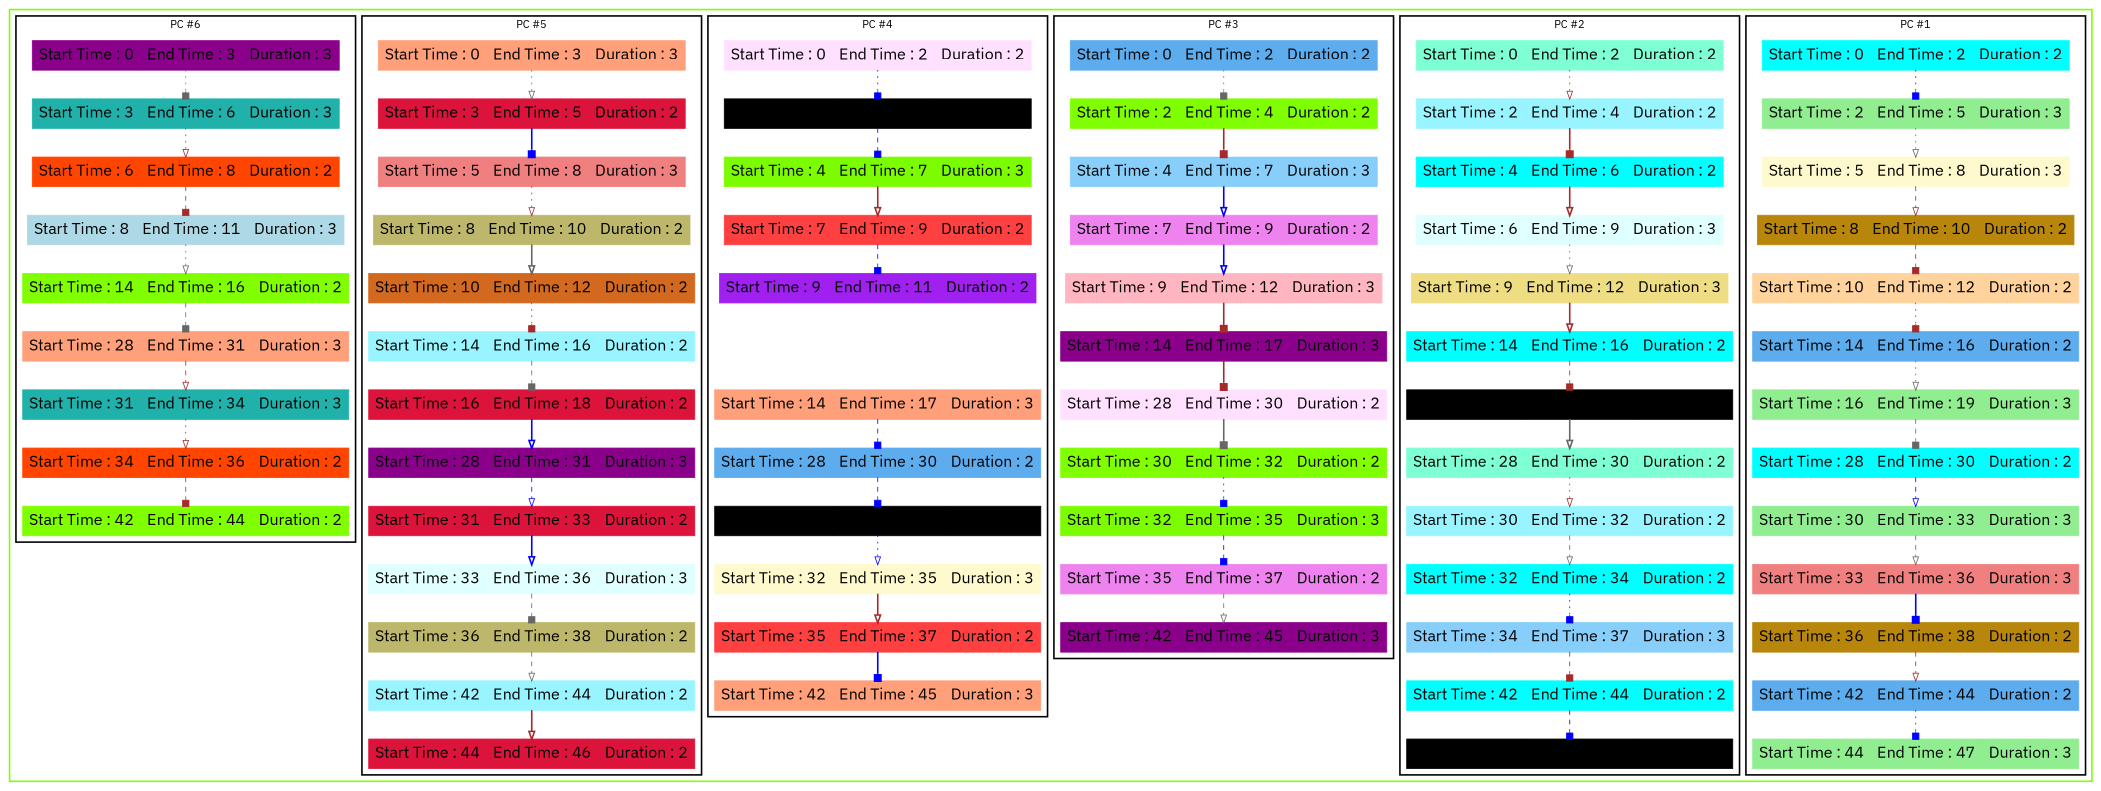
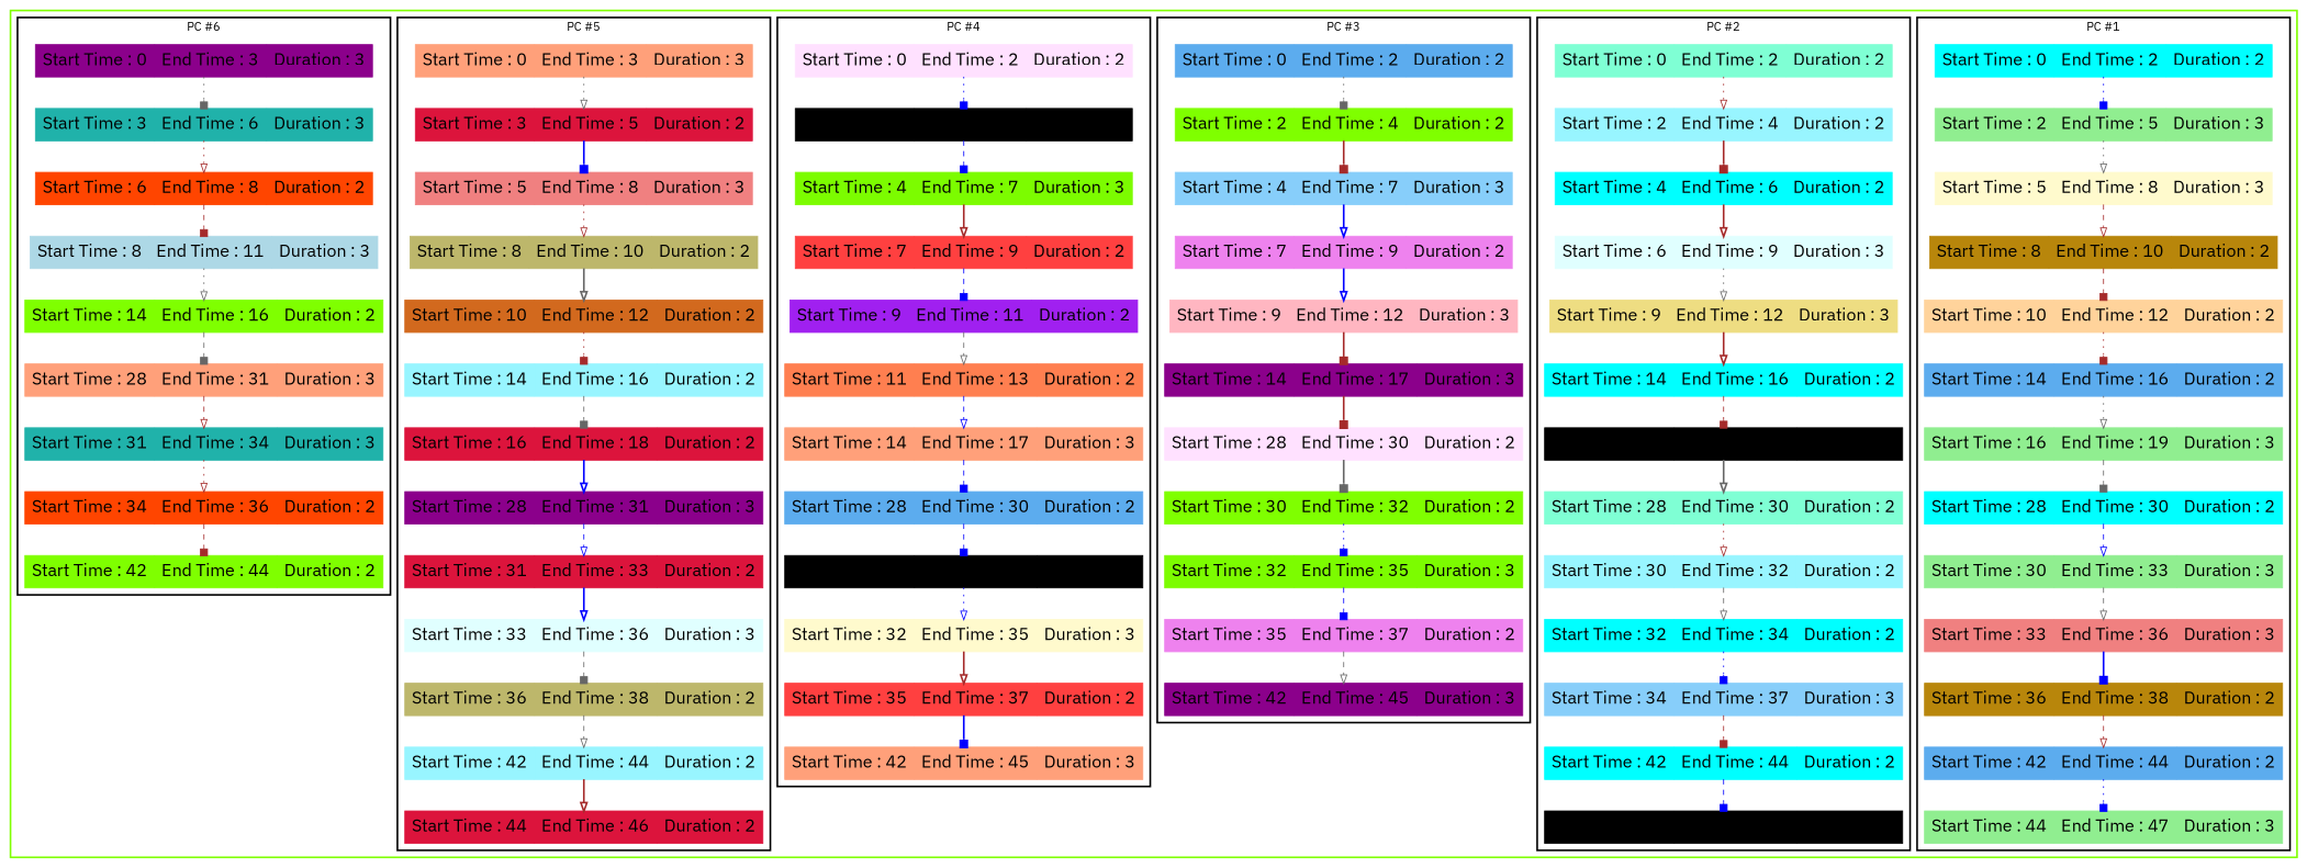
  digraph {
    fontname="IBM Plex Sans"
    rankdir=TB
    node [color=aqua fontname="IBM Plex Sans" fontsize=20 shape=record style=filled]
    edge [fontname="IBM Plex Sans" color=brown style=dashed arrowhead=onormal]
    n1 [label="Start Time : 0 | End Time : 2 | Duration : 2"]
    n2 [color=lightgreen label="Start Time : 2 | End Time : 5 | Duration : 3"]
    n3 [color=lemonchiffon label="Start Time : 5 | End Time : 8 | Duration : 3"]
    n4 [color=darkgoldenrod label="Start Time : 8 | End Time : 10 | Duration : 2"]
    n5 [color=burlywood1 label="Start Time : 10 | End Time : 12 | Duration : 2"]
    n6 [color=steelblue2 label="Start Time : 14 | End Time : 16 | Duration : 2"]
    n7 [color=lightgreen label="Start Time : 16 | End Time : 19 | Duration : 3"]
    n8 [label="Start Time : 28 | End Time : 30 | Duration : 2"]
    n9 [color=lightgreen label="Start Time : 30 | End Time : 33 | Duration : 3"]
    n10 [color=lightcoral label="Start Time : 33 | End Time : 36 | Duration : 3"]
    n11 [color=darkgoldenrod label="Start Time : 36 | End Time : 38 | Duration : 2"]
    n12 [color=steelblue2 label="Start Time : 42 | End Time : 44 | Duration : 2"]
    n13 [color=lightgreen label="Start Time : 44 | End Time : 47 | Duration : 3"]
    n14 [color=aquamarine label="Start Time : 0 | End Time : 2 | Duration : 2"]
    n15 [color=cadetblue1 label="Start Time : 2 | End Time : 4 | Duration : 2"]
    n16 [color=cyan label="Start Time : 4 | End Time : 6 | Duration : 2"]
    n17 [color=lightcyan label="Start Time : 6 | End Time : 9 | Duration : 3"]
    n18 [color=lightgoldenrod label="Start Time : 9 | End Time : 12 | Duration : 3"]
    n19 [label="Start Time : 14 | End Time : 16 | Duration : 2"]
    n20 [color=cornflower label="Start Time : 16 | End Time : 18 | Duration : 2"]
    n21 [color=aquamarine label="Start Time : 28 | End Time : 30 | Duration : 2"]
    n22 [color=cadetblue1 label="Start Time : 30 | End Time : 32 | Duration : 2"]
    n23 [color=cyan label="Start Time : 32 | End Time : 34 | Duration : 2"]
    n24 [color=lightskyblue label="Start Time : 34 | End Time : 37 | Duration : 3"]
    n25 [label="Start Time : 42 | End Time : 44 | Duration : 2"]
    n26 [color=cornflower label="Start Time : 44 | End Time : 46 | Duration : 2"]
    n27 [color=steelblue2 label="Start Time : 0 | End Time : 2 | Duration : 2"]
    n28 [color=chartreuse label="Start Time : 2 | End Time : 4 | Duration : 2"]
    n29 [color=lightskyblue label="Start Time : 4 | End Time : 7 | Duration : 3"]
    n30 [color=violet label="Start Time : 7 | End Time : 9 | Duration : 2"]
    n31 [color=lightpink label="Start Time : 9 | End Time : 12 | Duration : 3"]
    n32 [color=darkmagenta label="Start Time : 14 | End Time : 17 | Duration : 3"]
    n33 [color=thistle1 label="Start Time : 28 | End Time : 30 | Duration : 2"]
    n34 [color=chartreuse label="Start Time : 30 | End Time : 32 | Duration : 2"]
    n35 [color=lawngreen label="Start Time : 32 | End Time : 35 | Duration : 3"]
    n36 [color=violet label="Start Time : 35 | End Time : 37 | Duration : 2"]
    n37 [color=darkmagenta label="Start Time : 42 | End Time : 45 | Duration : 3"]
    n38 [color=thistle1 label="Start Time : 0 | End Time : 2 | Duration : 2"]
    n39 [color=cornflower label="Start Time : 2 | End Time : 4 | Duration : 2"]
    n40 [color=lawngreen label="Start Time : 4 | End Time : 7 | Duration : 3"]
    n41 [color=brown1 label="Start Time : 7 | End Time : 9 | Duration : 2"]
    n42 [color=x11purple label="Start Time : 9 | End Time : 11 | Duration : 2"]
+   n43 [color=coral label="Start Time : 11 | End Time : 13 | Duration : 2"]
    n44 [color=lightsalmon label="Start Time : 14 | End Time : 17 | Duration : 3"]
    n45 [color=steelblue2 label="Start Time : 28 | End Time : 30 | Duration : 2"]
    n46 [color=cornflower label="Start Time : 30 | End Time : 32 | Duration : 2"]
    n47 [color=lemonchiffon label="Start Time : 32 | End Time : 35 | Duration : 3"]
    n48 [color=brown1 label="Start Time : 35 | End Time : 37 | Duration : 2"]
    n49 [color=lightsalmon label="Start Time : 42 | End Time : 45 | Duration : 3"]
    n50 [color=lightsalmon label="Start Time : 0 | End Time : 3 | Duration : 3"]
    n51 [color=crimson label="Start Time : 3 | End Time : 5 | Duration : 2"]
    n52 [color=lightcoral label="Start Time : 5 | End Time : 8 | Duration : 3"]
    n53 [color=darkkhaki label="Start Time : 8 | End Time : 10 | Duration : 2"]
    n54 [color=chocolate label="Start Time : 10 | End Time : 12 | Duration : 2"]
    n55 [color=cadetblue1 label="Start Time : 14 | End Time : 16 | Duration : 2"]
    n56 [color=crimson label="Start Time : 16 | End Time : 18 | Duration : 2"]
    n57 [color=darkmagenta label="Start Time : 28 | End Time : 31 | Duration : 3"]
    n58 [color=crimson label="Start Time : 31 | End Time : 33 | Duration : 2"]
    n59 [color=lightcyan label="Start Time : 33 | End Time : 36 | Duration : 3"]
    n60 [color=darkkhaki label="Start Time : 36 | End Time : 38 | Duration : 2"]
    n61 [color=cadetblue1 label="Start Time : 42 | End Time : 44 | Duration : 2"]
    n62 [color=crimson label="Start Time : 44 | End Time : 46 | Duration : 2"]
    n63 [color=darkmagenta label="Start Time : 0 | End Time : 3 | Duration : 3"]
    n64 [color=lightseagreen label="Start Time : 3 | End Time : 6 | Duration : 3"]
    n65 [color=orangered1 label="Start Time : 6 | End Time : 8 | Duration : 2"]
    n66 [color=lightblue label="Start Time : 8 | End Time : 11 | Duration : 3"]
    n67 [color=chartreuse label="Start Time : 14 | End Time : 16 | Duration : 2"]
    n68 [color=lightsalmon label="Start Time : 28 | End Time : 31 | Duration : 3"]
    n69 [color=lightseagreen label="Start Time : 31 | End Time : 34 | Duration : 3"]
    n70 [color=orangered1 label="Start Time : 34 | End Time : 36 | Duration : 2"]
    n71 [color=chartreuse label="Start Time : 42 | End Time : 44 | Duration : 2"]
    subgraph cluster_1 {
      color=chartreuse
      style=bold
      subgraph cluster_2 {
        color=black
        label="PC #1"
        style=bold
        n1
        n2
        n3
        n4
        n5
        n6
        n7
        n8
        n9
        n10
        n11
        n12
        n13
      }
      subgraph cluster_3 {
        color=black
        label="PC #2"
        style=bold
        n14
        n15
        n16
        n17
        n18
        n19
        n20
        n21
        n22
        n23
        n24
        n25
        n26
      }
      subgraph cluster_4 {
        color=black
        label="PC #3"
        style=bold
        n27
        n28
        n29
        n30
        n31
        n32
        n33
        n34
        n35
        n36
        n37
      }
      subgraph cluster_5 {
        color=black
        label="PC #4"
        style=bold
        n38
        n39
        n40
        n41
        n42
+       n43
        n44
        n45
        n46
        n47
        n48
        n49
      }
      subgraph cluster_6 {
        color=black
        label="PC #5"
        style=bold
        n50
        n51
        n52
        n53
        n54
        n55
        n56
        n57
        n58
        n59
        n60
        n61
        n62
      }
      subgraph cluster_7 {
        color=black
        label="PC #6"
        style=bold
        n63
        n64
        n65
        n66
        n67
        n68
        n69
        n70
        n71
      }
    }
    n1 -> n2 [color=blue style=dotted arrowhead=box]
    n2 -> n3 [color=gray40 style=dotted]
    n3 -> n4
    n4 -> n5 [arrowhead=box]
    n5 -> n6 [style=dotted arrowhead=box]
    n6 -> n7 [color=gray40 style=dotted]
    n7 -> n8 [color=gray40 arrowhead=box]
    n8 -> n9 [color=blue]
    n9 -> n10 [color=gray40]
    n10 -> n11 [color=blue style=bold arrowhead=box]
    n11 -> n12
    n12 -> n13 [color=blue style=dotted arrowhead=box]
    n14 -> n15 [style=dotted]
    n15 -> n16 [style=bold arrowhead=box]
    n16 -> n17 [style=bold]
    n17 -> n18 [color=gray40 style=dotted]
    n18 -> n19 [style=bold]
    n19 -> n20 [arrowhead=box]
    n20 -> n21 [color=gray40 style=bold]
    n21 -> n22 [style=dotted]
    n22 -> n23 [color=gray40]
    n23 -> n24 [color=blue style=dotted arrowhead=box]
    n24 -> n25 [arrowhead=box]
    n25 -> n26 [color=blue arrowhead=box]
    n27 -> n28 [color=gray40 style=dotted arrowhead=box]
    n28 -> n29 [style=bold arrowhead=box]
    n29 -> n30 [color=blue style=bold]
    n30 -> n31 [color=blue style=bold]
    n31 -> n32 [style=bold arrowhead=box]
    n32 -> n33 [style=bold arrowhead=box]
    n33 -> n34 [color=gray40 style=bold arrowhead=box]
    n34 -> n35 [color=blue style=dotted arrowhead=box]
    n35 -> n36 [color=blue arrowhead=box]
    n36 -> n37 [color=gray40]
    n38 -> n39 [color=blue style=dotted arrowhead=box]
    n39 -> n40 [color=blue arrowhead=box]
    n40 -> n41 [style=bold]
    n41 -> n42 [color=blue arrowhead=box]
+   n42 -> n43 [color=gray40]
+   n43 -> n44 [color=blue]
    n44 -> n45 [color=blue arrowhead=box]
    n45 -> n46 [color=blue arrowhead=box]
    n46 -> n47 [color=blue style=dotted]
    n47 -> n48 [style=bold]
    n48 -> n49 [color=blue style=bold arrowhead=box]
    n50 -> n51 [color=gray40 style=dotted]
    n51 -> n52 [color=blue style=bold arrowhead=box]
    n52 -> n53 [style=dotted]
    n53 -> n54 [color=gray40 style=bold]
    n54 -> n55 [style=dotted arrowhead=box]
    n55 -> n56 [color=gray40 arrowhead=box]
    n56 -> n57 [color=blue style=bold]
    n57 -> n58 [color=blue]
    n58 -> n59 [color=blue style=bold]
    n59 -> n60 [color=gray40 arrowhead=box]
    n60 -> n61 [color=gray40]
    n61 -> n62 [style=bold]
    n63 -> n64 [color=gray40 style=dotted arrowhead=box]
    n64 -> n65 [style=dotted]
    n65 -> n66 [arrowhead=box]
    n66 -> n67 [color=gray40 style=dotted]
    n67 -> n68 [color=gray40 arrowhead=box]
    n68 -> n69
    n69 -> n70 [style=dotted]
    n70 -> n71 [arrowhead=box]
  }
